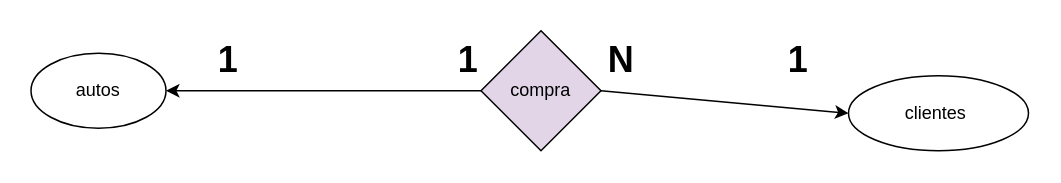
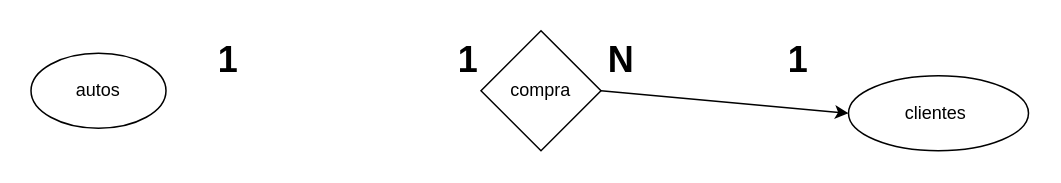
  <mxCell id="0" />
  <mxCell id="1" parent="0" />
  <mxCell id="2" value="autos" style="ellipse;whiteSpace=wrap;html=1;" vertex="1" parent="1"><mxGeometry x="20" y="35" width="90" height="50" as="geometry" /></mxCell>
  <mxCell id="3" value="clientes&amp;nbsp;" style="ellipse;whiteSpace=wrap;html=1;" vertex="1" parent="1"><mxGeometry x="565" y="50" width="120" height="50" as="geometry" /></mxCell>
  <mxCell id="4" value="" style="endArrow=classic;html=1;rounded=0;entryX=0;entryY=0.5;entryDx=0;entryDy=0;" edge="1" parent="1" target="3"><mxGeometry width="50" height="50" relative="1" as="geometry"><mxPoint x="400" y="60" as="sourcePoint" /><mxPoint x="460" y="285" as="targetPoint" /></mxGeometry></mxCell>
- <mxCell id="5" value="compra" style="rhombus;whiteSpace=wrap;html=1;fillColor=#e1d5e7;" vertex="1" parent="1"><mxGeometry x="320" y="20" width="80" height="80" as="geometry" /></mxCell>
- <mxCell id="6" value="" style="endArrow=classic;html=1;rounded=0;entryX=1;entryY=0.5;entryDx=0;entryDy=0;exitX=0;exitY=0.5;exitDx=0;exitDy=0;" edge="1" parent="1" source="5" target="2"><mxGeometry width="50" height="50" relative="1" as="geometry"><mxPoint x="400" y="285" as="sourcePoint" /><mxPoint x="450" y="235" as="targetPoint" /></mxGeometry></mxCell>
+ <mxCell id="5" value="compra" style="rhombus;whiteSpace=wrap;html=1;" vertex="1" parent="1"><mxGeometry x="320" y="20" width="80" height="80" as="geometry" /></mxCell>
  <mxCell id="7" value="&lt;h1&gt;1&lt;/h1&gt;" style="text;html=1;strokeColor=none;fillColor=none;spacing=5;spacingTop=-20;whiteSpace=wrap;overflow=hidden;rounded=0;" vertex="1" parent="1"><mxGeometry x="520" y="20" width="30" height="40" as="geometry" /></mxCell>
  <mxCell id="8" value="&lt;h1&gt;N&lt;/h1&gt;" style="text;html=1;strokeColor=none;fillColor=none;spacing=5;spacingTop=-20;whiteSpace=wrap;overflow=hidden;rounded=0;" vertex="1" parent="1"><mxGeometry x="400" y="20" width="30" height="40" as="geometry" /></mxCell>
  <mxCell id="9" value="&lt;h1&gt;1&lt;/h1&gt;" style="text;html=1;strokeColor=none;fillColor=none;spacing=5;spacingTop=-20;whiteSpace=wrap;overflow=hidden;rounded=0;" vertex="1" parent="1"><mxGeometry x="140" y="20" width="30" height="40" as="geometry" /></mxCell>
  <mxCell id="10" value="&lt;h1&gt;1&lt;/h1&gt;" style="text;html=1;strokeColor=none;fillColor=none;spacing=5;spacingTop=-20;whiteSpace=wrap;overflow=hidden;rounded=0;" vertex="1" parent="1"><mxGeometry x="300" y="20" width="30" height="40" as="geometry" /></mxCell>
